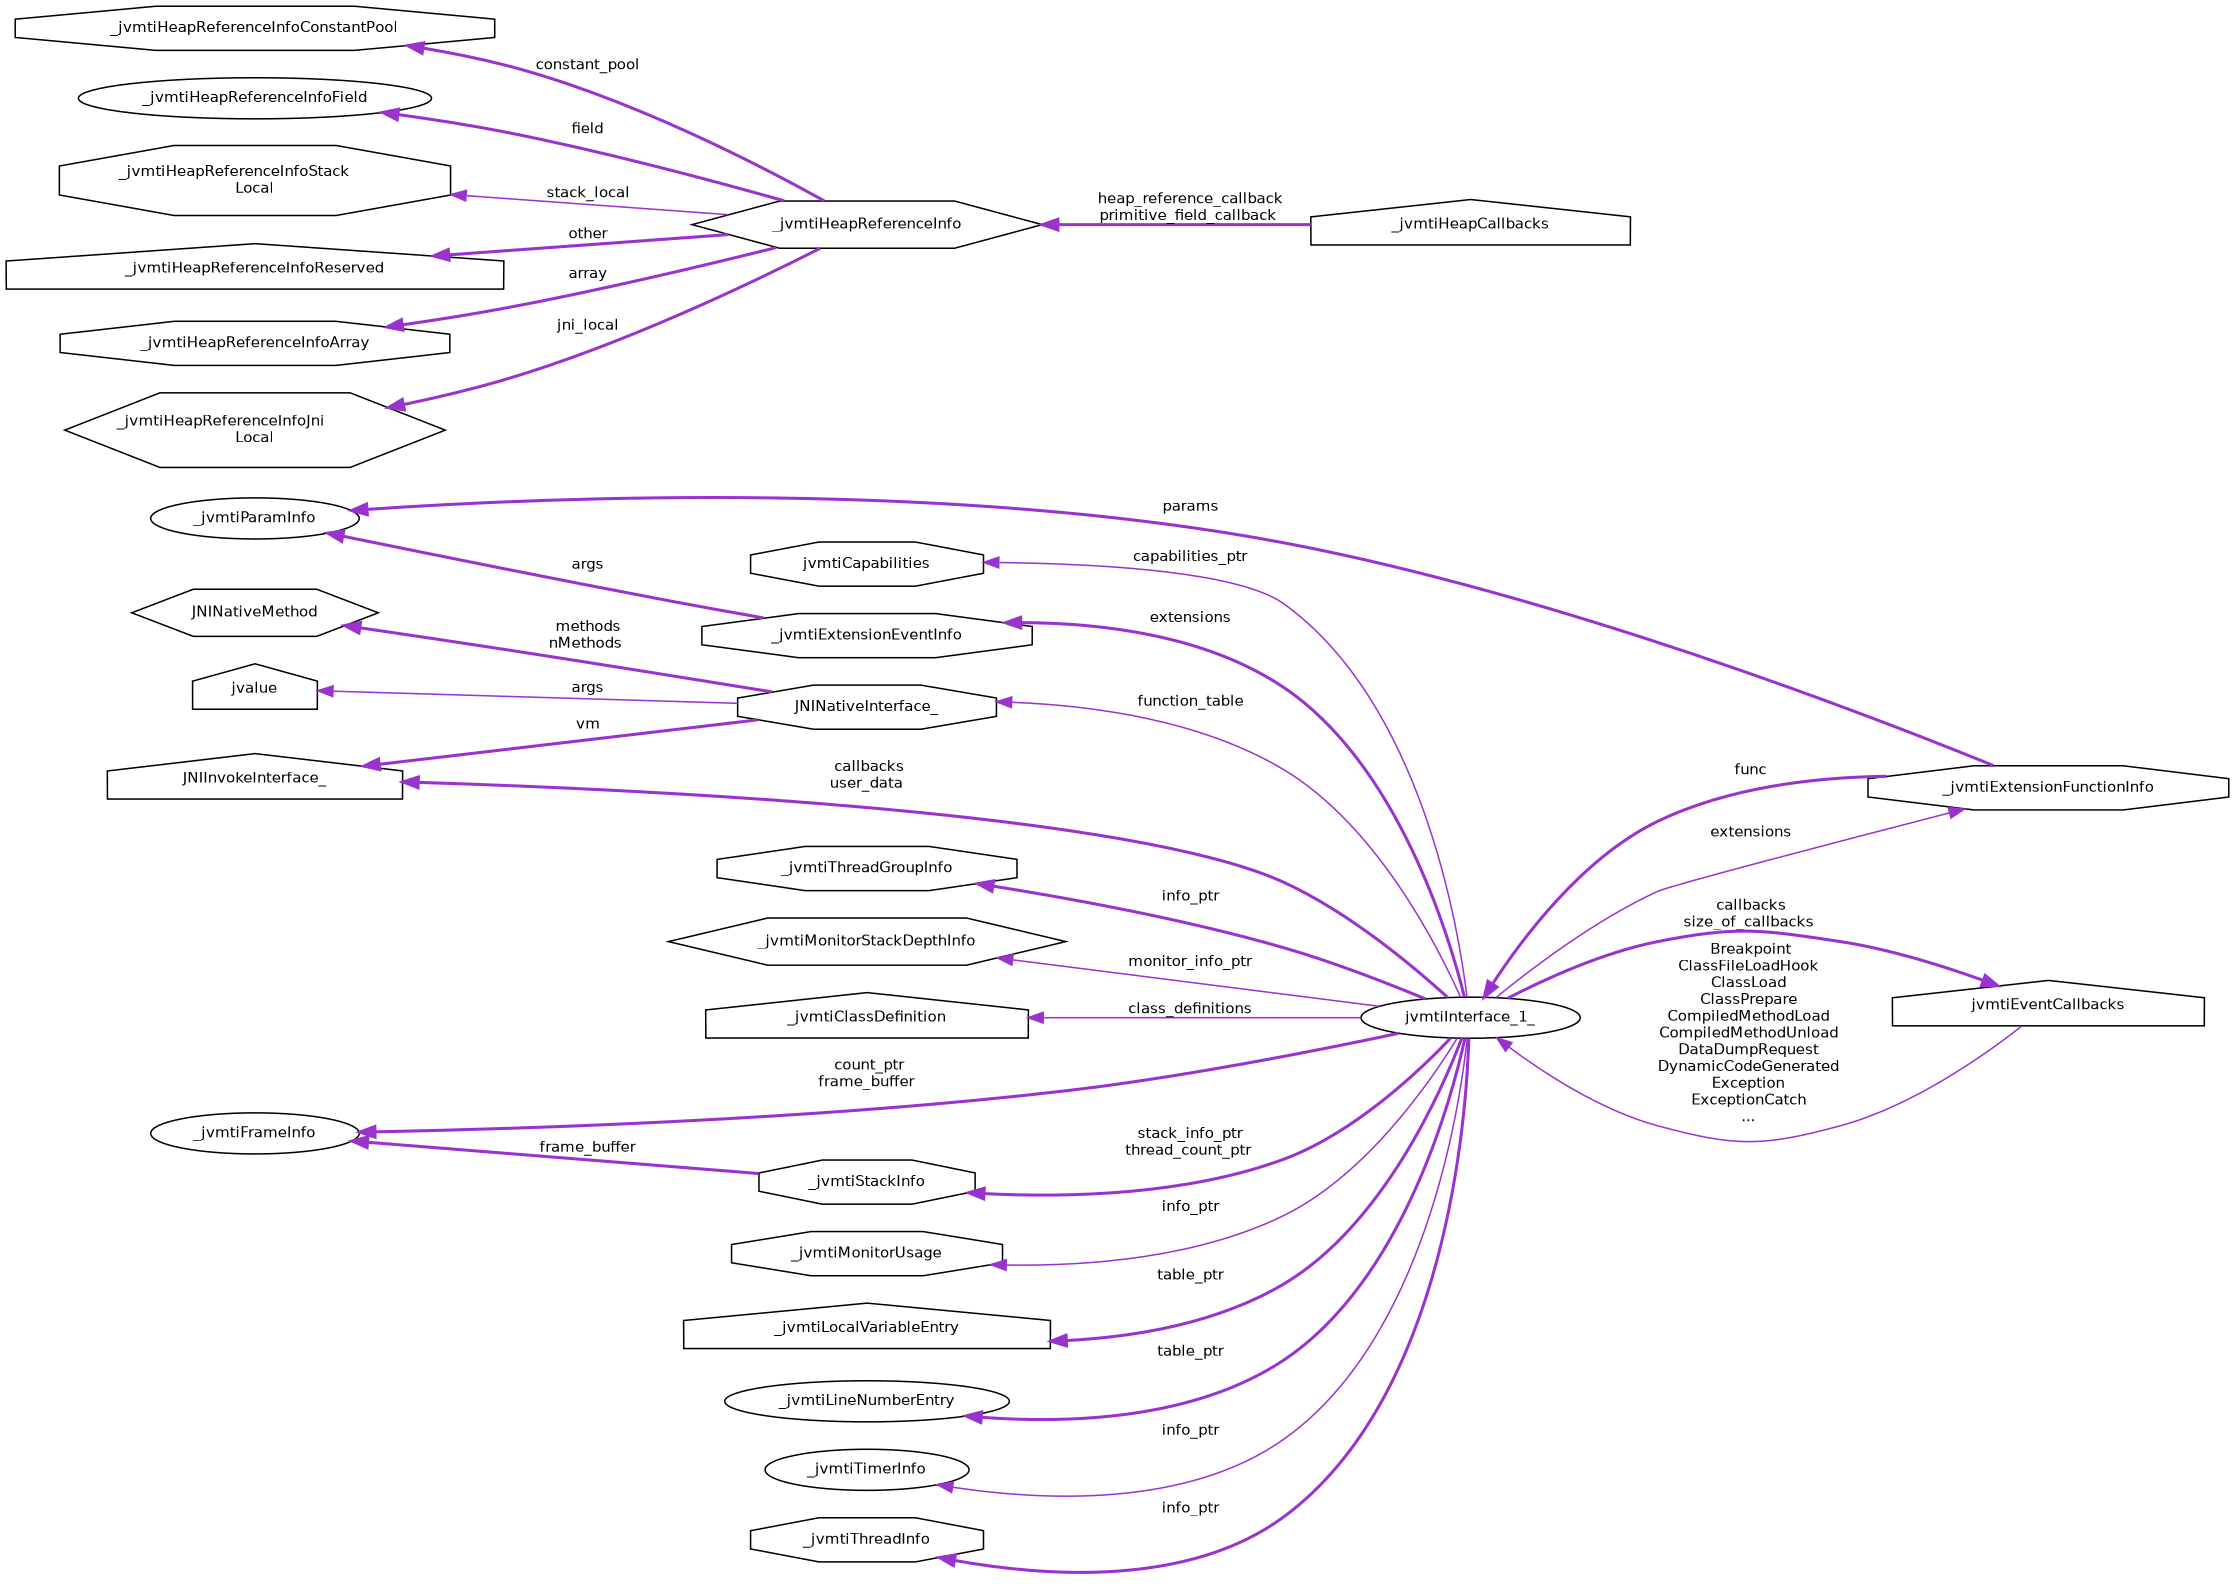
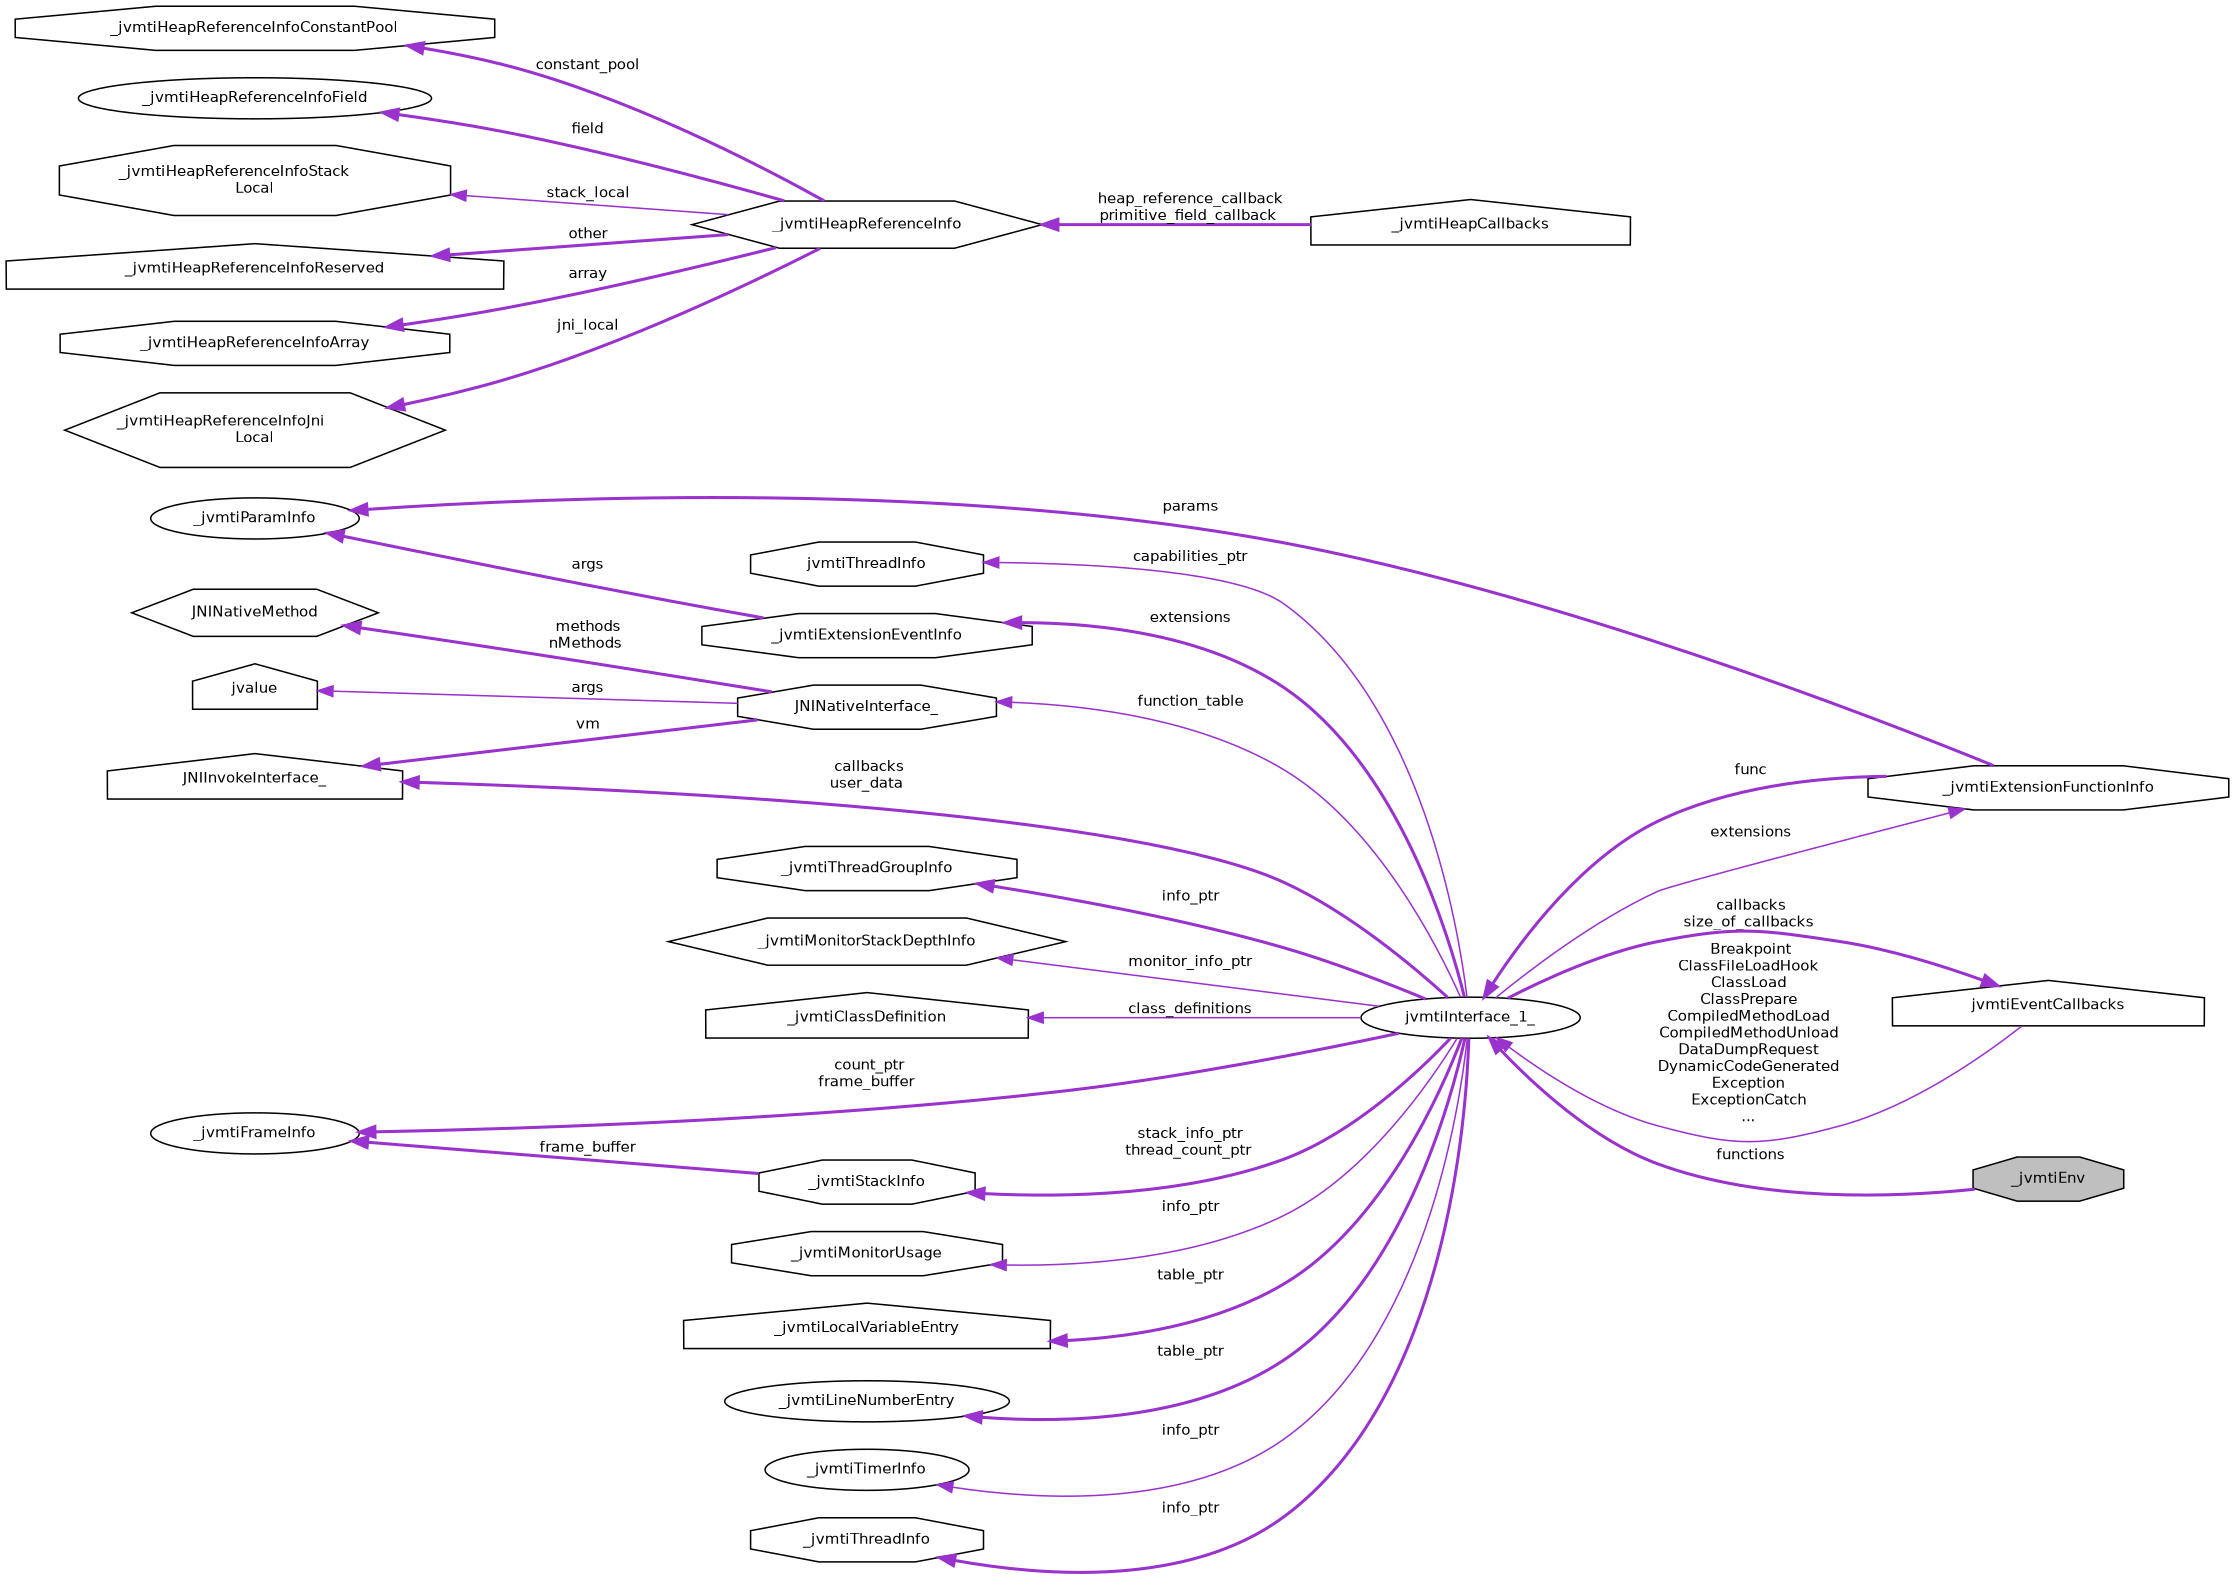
  digraph {
    rankdir=LR
    node [color=black fillcolor=white fontname=Helvetica fontsize=10 shape=octagon style=filled]
    edge [color=darkorchid3 dir=back fontname=Helvetica fontsize=10 labelfontname=Helvetica labelfontsize=10 style=bold]
+   n1 [fillcolor=grey75 fontcolor=black height=0.2 label=_jvmtiEnv width=0.4]
    n2 [height=0.2 label=jvmtiInterface_1_ shape=ellipse width=0.4]
    n3 [height=0.2 label=jvmtiEventCallbacks shape=house width=0.4]
    n4 [height=0.2 label=_jvmtiExtensionFunctionInfo width=0.4]
    n5 [height=0.2 label=JNINativeInterface_ width=0.4]
    n6 [height=0.2 label=jvalue shape=house width=0.4]
    n7 [height=0.2 label=JNIInvokeInterface_ shape=house width=0.4]
    n8 [height=0.2 label=JNINativeMethod shape=hexagon width=0.4]
    n9 [height=0.2 label=_jvmtiThreadGroupInfo width=0.4]
    n10 [height=0.2 label=_jvmtiMonitorStackDepthInfo shape=hexagon width=0.4]
    n11 [height=0.2 label=_jvmtiParamInfo shape=ellipse width=0.4]
    n12 [height=0.2 label=_jvmtiExtensionEventInfo width=0.4]
    n13 [height=0.2 label=_jvmtiHeapCallbacks shape=house width=0.4]
    n14 [height=0.2 label=_jvmtiHeapReferenceInfo shape=hexagon width=0.4]
    n15 [height=0.2 label=_jvmtiHeapReferenceInfoConstantPool width=0.4]
    n16 [height=0.2 label=_jvmtiHeapReferenceInfoField shape=ellipse width=0.4]
    n17 [height=0.2 label="_jvmtiHeapReferenceInfoStack\lLocal" width=0.4]
    n18 [height=0.2 label=_jvmtiHeapReferenceInfoReserved shape=house width=0.4]
    n19 [height=0.2 label=_jvmtiHeapReferenceInfoArray width=0.4]
    n20 [height=0.2 label="_jvmtiHeapReferenceInfoJni\lLocal" shape=hexagon width=0.4]
    n21 [height=0.2 label=_jvmtiClassDefinition shape=house width=0.4]
    n22 [height=0.2 label=_jvmtiFrameInfo shape=ellipse width=0.4]
    n23 [height=0.2 label=_jvmtiStackInfo width=0.4]
    n24 [height=0.2 label=_jvmtiMonitorUsage width=0.4]
    n25 [height=0.2 label=_jvmtiLocalVariableEntry shape=house width=0.4]
    n26 [height=0.2 label=_jvmtiLineNumberEntry shape=ellipse width=0.4]
    n27 [height=0.2 label=_jvmtiTimerInfo shape=ellipse width=0.4]
    n28 [height=0.2 label=_jvmtiThreadInfo width=0.4]
-   n29 [height=0.2 label=jvmtiCapabilities width=0.4]
+   n29 [height=0.2 label=jvmtiThreadInfo width=0.4]
+   n2 -> n1 [label=" functions"]
    n2 -> n3 [label=" Breakpoint\nClassFileLoadHook\nClassLoad\nClassPrepare\nCompiledMethodLoad\nCompiledMethodUnload\nDataDumpRequest\nDynamicCodeGenerated\nException\nExceptionCatch\n..." style=solid]
    n2 -> n4 [label=" func"]
    n3 -> n2 [label=" callbacks\nsize_of_callbacks"]
    n4 -> n2 [label=" extensions" style=solid]
    n5 -> n2 [label=" function_table" style=solid]
    n6 -> n5 [label=" args" style=solid]
    n7 -> n2 [label=" callbacks\nuser_data"]
    n7 -> n5 [label=" vm"]
    n8 -> n5 [label=" methods\nnMethods"]
    n9 -> n2 [label=" info_ptr"]
    n10 -> n2 [label=" monitor_info_ptr" style=solid]
    n11 -> n4 [label=" params"]
    n11 -> n12 [label=" args"]
    n12 -> n2 [label=" extensions"]
    n14 -> n13 [label=" heap_reference_callback\nprimitive_field_callback"]
    n15 -> n14 [label=" constant_pool"]
    n16 -> n14 [label=" field"]
    n17 -> n14 [label=" stack_local" style=solid]
    n18 -> n14 [label=" other"]
    n19 -> n14 [label=" array"]
    n20 -> n14 [label=" jni_local"]
    n21 -> n2 [label=" class_definitions" style=solid]
    n22 -> n2 [label=" count_ptr\nframe_buffer"]
    n22 -> n23 [label=" frame_buffer"]
    n23 -> n2 [label=" stack_info_ptr\nthread_count_ptr"]
    n24 -> n2 [label=" info_ptr" style=solid]
    n25 -> n2 [label=" table_ptr"]
    n26 -> n2 [label=" table_ptr"]
    n27 -> n2 [label=" info_ptr" style=solid]
    n28 -> n2 [label=" info_ptr"]
    n29 -> n2 [label=" capabilities_ptr" style=solid]
  }
